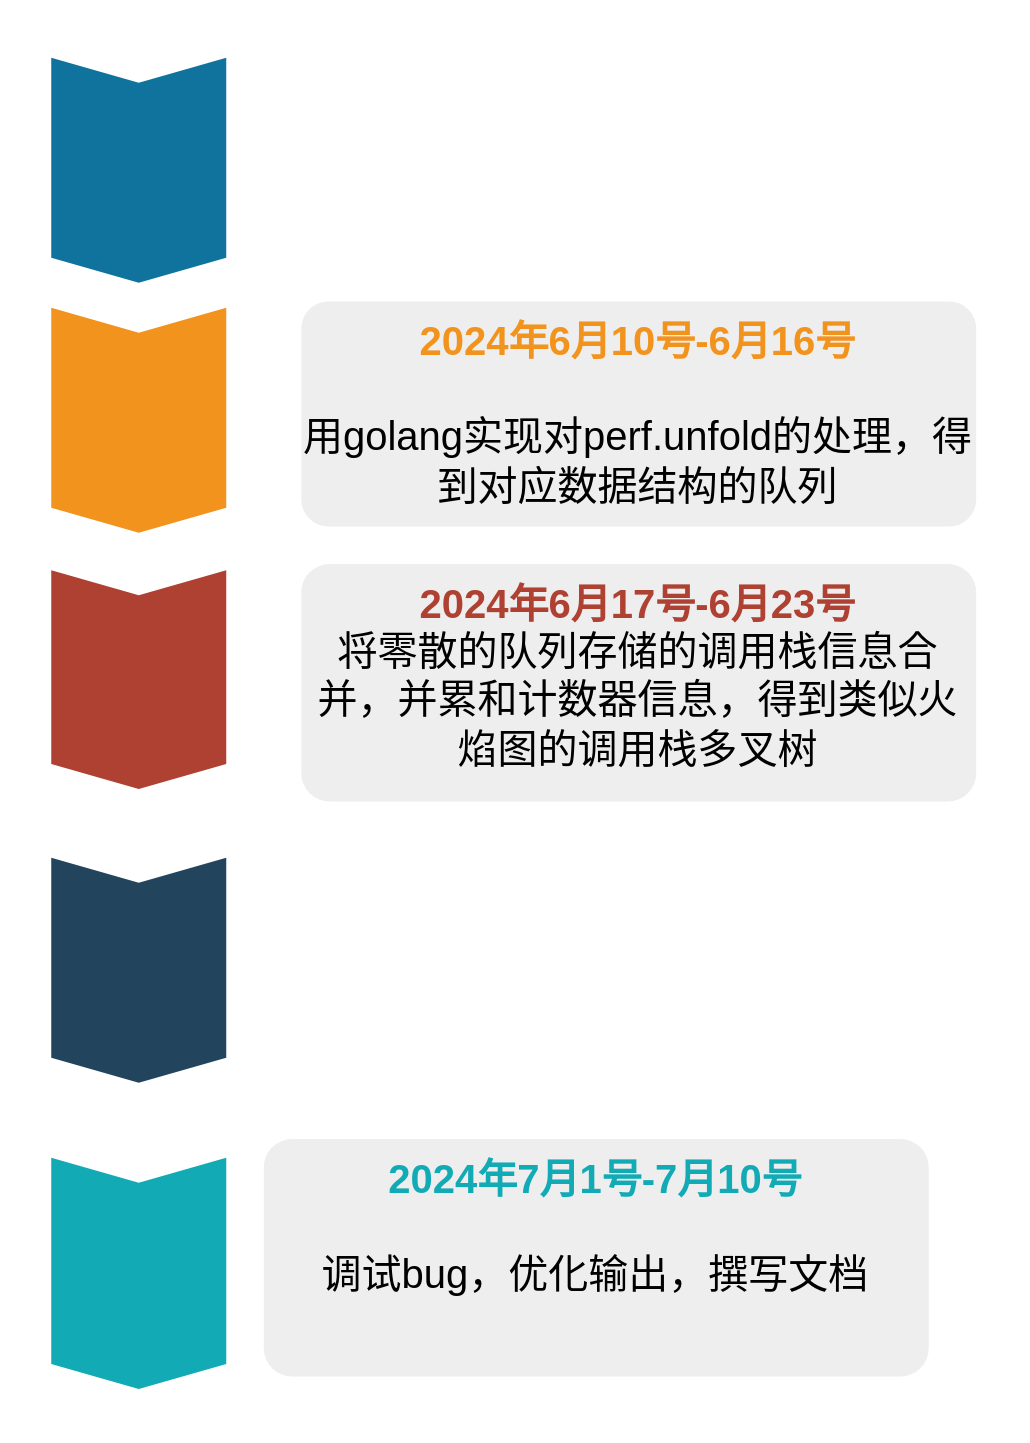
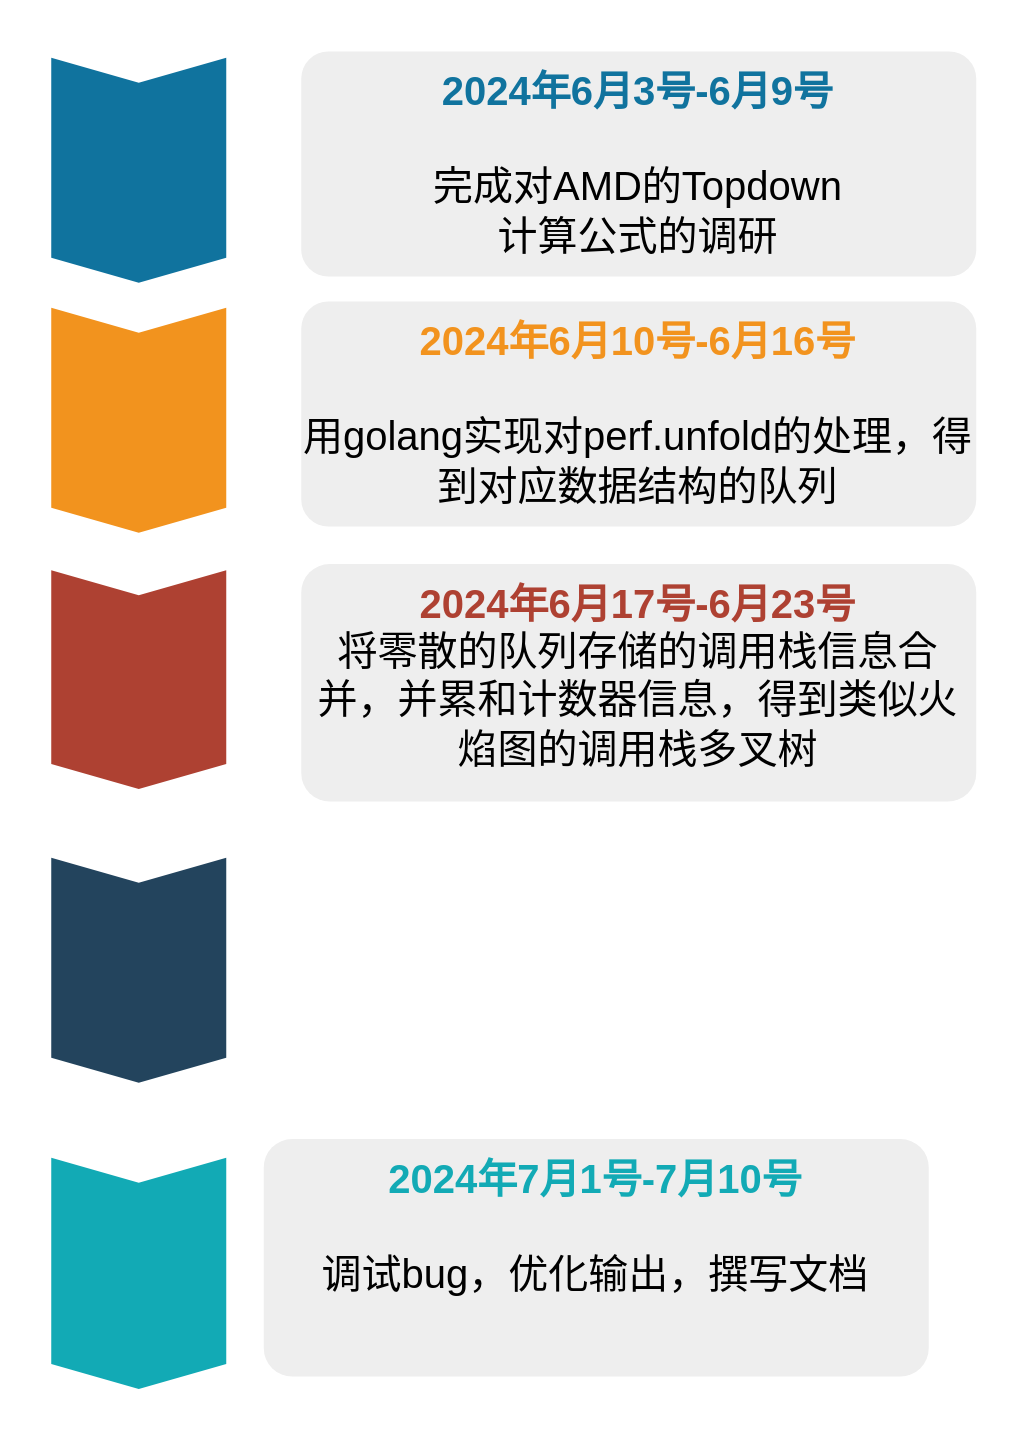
  <mxCell id="0" />
  <mxCell id="1" parent="0" />
  <mxCell id="2" value="" style="shape=step;perimeter=stepPerimeter;whiteSpace=wrap;html=1;fixedSize=1;size=10;direction=south;fillColor=#10739E;strokeColor=none;rounded=0;" parent="1" vertex="1"><mxGeometry x="20" y="22.5" width="70" height="90" as="geometry" /></mxCell>
  <mxCell id="3" value="" style="shape=step;perimeter=stepPerimeter;whiteSpace=wrap;html=1;fixedSize=1;size=10;direction=south;fillColor=#F2931E;strokeColor=none;rounded=0;" parent="1" vertex="1"><mxGeometry x="20" y="122.5" width="70" height="90" as="geometry" /></mxCell>
  <mxCell id="4" value="" style="shape=step;perimeter=stepPerimeter;whiteSpace=wrap;html=1;fixedSize=1;size=10;direction=south;fillColor=#AE4132;strokeColor=none;rounded=0;" parent="1" vertex="1"><mxGeometry x="20" y="227.5" width="70" height="87.5" as="geometry" /></mxCell>
  <mxCell id="5" value="" style="shape=step;perimeter=stepPerimeter;whiteSpace=wrap;html=1;fixedSize=1;size=10;direction=south;fillColor=#23445D;strokeColor=none;rounded=0;" parent="1" vertex="1"><mxGeometry x="20" y="342.5" width="70" height="90" as="geometry" /></mxCell>
  <mxCell id="6" value="" style="shape=step;perimeter=stepPerimeter;whiteSpace=wrap;html=1;fixedSize=1;size=10;direction=south;fillColor=#12AAB5;strokeColor=none;rounded=0;" parent="1" vertex="1"><mxGeometry x="20" y="462.5" width="70" height="92.5" as="geometry" /></mxCell>
+ <mxCell id="7" value="&lt;font style=&quot;font-size: 16px;&quot;&gt;&lt;font style=&quot;font-size: 16px;&quot; color=&quot;#10739E&quot;&gt;&lt;b style=&quot;&quot;&gt;2024年6月3号-6月9号&lt;/b&gt;&lt;/font&gt;&lt;br&gt;&lt;br&gt;完成对AMD的Topdown&lt;/font&gt;&lt;div style=&quot;font-size: 16px;&quot;&gt;&lt;font style=&quot;font-size: 16px;&quot;&gt;&lt;font style=&quot;font-size: 16px;&quot;&gt;计算公式的调研&lt;/font&gt;&lt;/font&gt;&lt;/div&gt;" style="rounded=1;strokeColor=none;fillColor=#EEEEEE;align=center;arcSize=12;verticalAlign=top;whiteSpace=wrap;html=1;fontSize=12;" parent="1" vertex="1"><mxGeometry x="120" y="20" width="270" height="90" as="geometry" /></mxCell>
  <mxCell id="8" value="&lt;font style=&quot;font-size: 16px;&quot;&gt;&lt;font style=&quot;font-size: 16px;&quot; color=&quot;#F2931E&quot;&gt;&lt;b&gt;2024年6月10号-6月16号&lt;/b&gt;&lt;/font&gt;&lt;br&gt;&lt;br&gt;&lt;font style=&quot;font-size: 16px;&quot;&gt;用golang实现对perf.unfold的处理，得到对应数据结构的队列&lt;/font&gt;&lt;/font&gt;" style="rounded=1;strokeColor=none;fillColor=#EEEEEE;align=center;arcSize=12;verticalAlign=top;whiteSpace=wrap;html=1;fontSize=12;" parent="1" vertex="1"><mxGeometry x="120" y="120" width="270" height="90" as="geometry" /></mxCell>
  <mxCell id="9" value="&lt;font style=&quot;font-size: 16px;&quot;&gt;&lt;font style=&quot;font-size: 16px;&quot; color=&quot;#AE4132&quot;&gt;&lt;b&gt;2024年6月17号-6月23号&lt;/b&gt;&lt;/font&gt;&lt;br&gt;&lt;font style=&quot;font-size: 16px;&quot;&gt;将零散的队列存储的调用栈信息合并，并累和计数器信息，得到类似火焰图的调用栈多叉树&lt;/font&gt;&lt;/font&gt;" style="rounded=1;strokeColor=none;fillColor=#EEEEEE;align=center;arcSize=12;verticalAlign=top;whiteSpace=wrap;html=1;fontSize=12;" parent="1" vertex="1"><mxGeometry x="120" y="225" width="270" height="95" as="geometry" /></mxCell>
  <mxCell id="10" value="&lt;font style=&quot;font-size: 16px;&quot;&gt;&lt;font style=&quot;font-size: 16px;&quot; color=&quot;#12AAB5&quot;&gt;&lt;b&gt;2024年7月1号-7月10号&lt;/b&gt;&lt;/font&gt;&lt;br&gt;&lt;br&gt;&lt;font style=&quot;font-size: 16px;&quot;&gt;调试bug，优化输出，撰写文档&lt;/font&gt;&lt;/font&gt;" style="rounded=1;strokeColor=none;fillColor=#EEEEEE;align=center;arcSize=12;verticalAlign=top;whiteSpace=wrap;html=1;fontSize=12;" parent="1" vertex="1"><mxGeometry x="105" y="455" width="266" height="95" as="geometry" /></mxCell>
